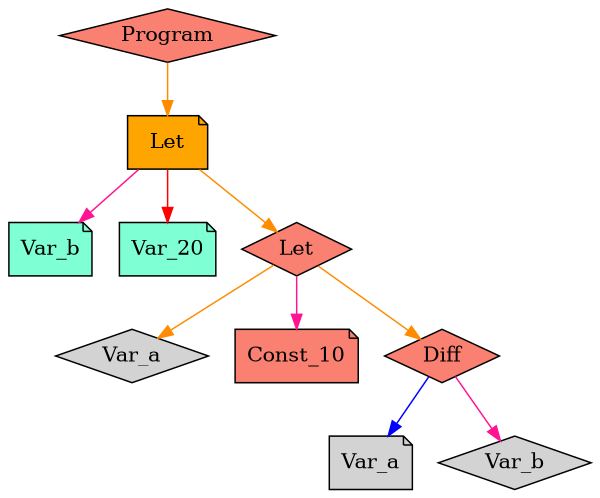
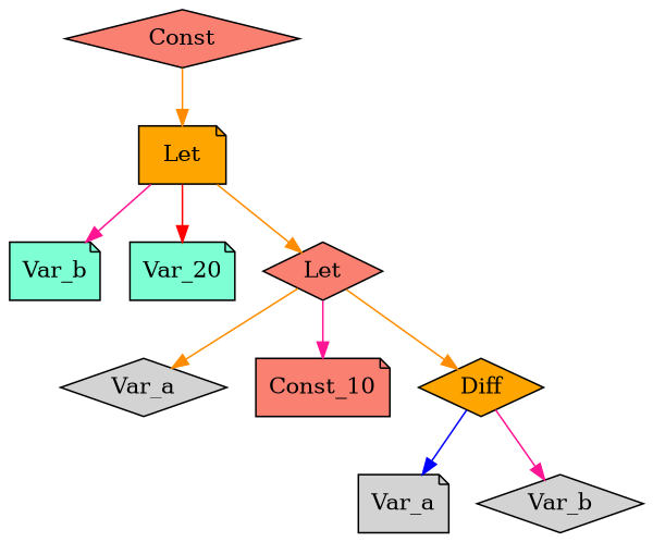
  digraph {
    fontname="DejaVu Serif"
    node [fillcolor=salmon fontname="DejaVu Serif" shape=note style=filled]
    edge [color=darkorange fontname="DejaVu Serif"]
    n1 [fillcolor=orange label=Let]
    n2 [fillcolor=aquamarine label=Var_b]
    n3 [fillcolor=aquamarine label=Var_20]
    n4 [label=Let shape=diamond]
    n5 [fillcolor=lightgrey label=Var_a shape=diamond]
    n6 [label=Const_10]
-   n7 [label=Diff shape=diamond]
-   Program [shape=diamond]
+   n7 [fillcolor=orange label=Diff shape=diamond]
+   Program [shape=diamond label=Const]
    n9 [fillcolor=lightgrey label=Var_a]
    n10 [fillcolor=lightgrey label=Var_b shape=diamond]
    n1 -> n2 [color=deeppink]
    n1 -> n3 [color=red]
    n1 -> n4
    n4 -> n5
    n4 -> n6 [color=deeppink]
    n4 -> n7
    n7 -> n9 [color=blue]
    n7 -> n10 [color=deeppink]
    Program -> n1
  }
